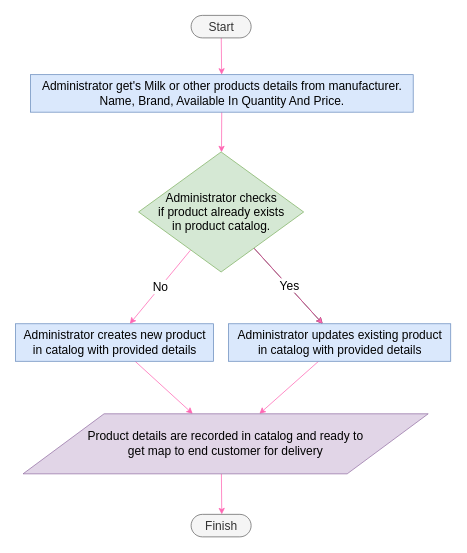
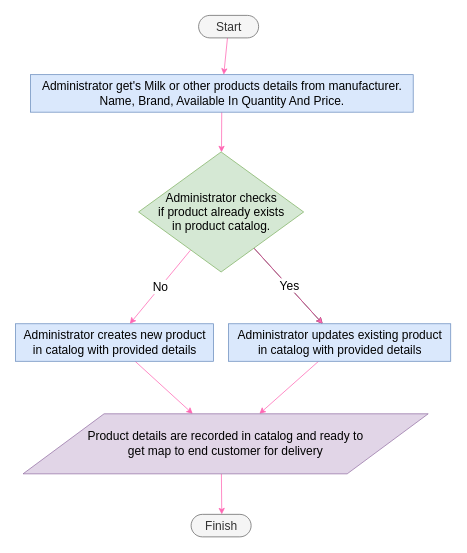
  <mxCell id="0" />
  <mxCell id="1" parent="0" />
  <mxCell id="2" value="" style="edgeStyle=none;html=1;fontSize=16;rounded=0;strokeColor=#FF66B3;" parent="1" source="3" target="5" edge="1"><mxGeometry relative="1" as="geometry" /></mxCell>
- <mxCell id="3" value="&lt;font style=&quot;font-size: 16px;&quot;&gt;Start&lt;/font&gt;" style="html=1;dashed=0;whitespace=wrap;shape=mxgraph.dfd.start;fillColor=#f5f5f5;fontColor=#333333;strokeColor=#666666;fontSize=16;rounded=0;" parent="1" vertex="1"><mxGeometry x="254" y="20" width="80" height="30" as="geometry" /></mxCell>
+ <mxCell id="3" value="&lt;font style=&quot;font-size: 16px;&quot;&gt;Start&lt;/font&gt;" style="html=1;dashed=0;whitespace=wrap;shape=mxgraph.dfd.start;fillColor=#f5f5f5;fontColor=#333333;strokeColor=#666666;fontSize=16;rounded=0;" parent="1" vertex="1"><mxGeometry x="264" y="20" width="80" height="30" as="geometry" /></mxCell>
  <mxCell id="4" value="" style="edgeStyle=none;html=1;fontSize=16;rounded=0;strokeColor=#FF66B3;" parent="1" source="5" target="9" edge="1"><mxGeometry relative="1" as="geometry" /></mxCell>
  <mxCell id="5" value="&lt;span class=&quot;nodeLabel&quot; style=&quot;font-size: 16px;&quot;&gt;Administrator get's Milk or other products details from manufacturer. &lt;br style=&quot;font-size: 16px;&quot;&gt; Name, Brand, Available In Quantity And Price.&lt;/span&gt;" style="html=1;dashed=0;whitespace=wrap;fillColor=#dae8fc;strokeColor=#6c8ebf;fontSize=16;rounded=0;" parent="1" vertex="1"><mxGeometry x="40" y="99" width="510" height="50" as="geometry" /></mxCell>
  <mxCell id="6" value="" style="edgeStyle=none;html=1;fontSize=16;rounded=0;" parent="1" source="9" target="13" edge="1"><mxGeometry relative="1" as="geometry" /></mxCell>
  <mxCell id="7" value="" style="edgeStyle=none;html=1;fontSize=16;rounded=0;strokeColor=#FF66B3;" parent="1" source="9" target="13" edge="1"><mxGeometry relative="1" as="geometry" /></mxCell>
  <mxCell id="8" value="Yes" style="edgeLabel;html=1;align=center;verticalAlign=middle;resizable=0;points=[];fontSize=16;rounded=0;" parent="7" vertex="1" connectable="0"><mxGeometry x="-0.002" y="1" relative="1" as="geometry"><mxPoint as="offset" /></mxGeometry></mxCell>
  <mxCell id="9" value="&lt;span class=&quot;nodeLabel&quot; style=&quot;font-size: 16px;&quot;&gt;Administrator checks &lt;br style=&quot;font-size: 16px;&quot;&gt; if product already exists &lt;br style=&quot;font-size: 16px;&quot;&gt; in product catalog.&lt;/span&gt;" style="shape=rhombus;html=1;dashed=0;whitespace=wrap;perimeter=rhombusPerimeter;fillColor=#d5e8d4;strokeColor=#82b366;fontSize=16;rounded=0;" parent="1" vertex="1"><mxGeometry x="184" y="202" width="220" height="160" as="geometry" /></mxCell>
  <mxCell id="10" value="" style="edgeStyle=none;html=1;fontSize=16;rounded=0;strokeColor=#FF66B3;" parent="1" source="11" target="15" edge="1"><mxGeometry relative="1" as="geometry" /></mxCell>
  <mxCell id="11" value="&lt;span class=&quot;nodeLabel&quot; style=&quot;font-size: 16px;&quot;&gt;Administrator creates new product &lt;br style=&quot;font-size: 16px;&quot;&gt; in catalog with provided details&lt;/span&gt;" style="html=1;dashed=0;whitespace=wrap;fillColor=#dae8fc;strokeColor=#6c8ebf;fontSize=16;rounded=0;" parent="1" vertex="1"><mxGeometry x="20" y="431" width="264" height="50" as="geometry" /></mxCell>
  <mxCell id="12" value="" style="edgeStyle=none;html=1;fontSize=16;rounded=0;strokeColor=#FF66B3;" parent="1" source="13" target="15" edge="1"><mxGeometry relative="1" as="geometry" /></mxCell>
  <mxCell id="13" value="&lt;span class=&quot;nodeLabel&quot; style=&quot;font-size: 16px;&quot;&gt;Administrator updates existing product &lt;br style=&quot;font-size: 16px;&quot;&gt; in catalog with provided details&lt;/span&gt;" style="html=1;dashed=0;whitespace=wrap;fillColor=#dae8fc;strokeColor=#6c8ebf;fontSize=16;rounded=0;" parent="1" vertex="1"><mxGeometry x="304" y="431" width="296" height="50" as="geometry" /></mxCell>
  <mxCell id="14" value="" style="edgeStyle=none;html=1;fontSize=16;rounded=0;strokeColor=#FF66B3;" parent="1" edge="1"><mxGeometry relative="1" as="geometry"><mxPoint x="294.367" y="631" as="sourcePoint" /><mxPoint x="294.862" y="685" as="targetPoint" /></mxGeometry></mxCell>
  <mxCell id="15" value="&lt;span class=&quot;nodeLabel&quot; style=&quot;font-size: 16px;&quot;&gt;Product details are recorded in catalog and ready to &lt;br style=&quot;font-size: 16px;&quot;&gt; get map to end customer for delivery&lt;/span&gt;" style="shape=parallelogram;perimeter=parallelogramPerimeter;whiteSpace=wrap;html=1;dashed=0;fillColor=#e1d5e7;strokeColor=#9673a6;fontSize=16;rounded=0;" parent="1" vertex="1"><mxGeometry x="30" y="551" width="540" height="80" as="geometry" /></mxCell>
  <mxCell id="16" value="Finish" style="html=1;dashed=0;whitespace=wrap;shape=mxgraph.dfd.start;fillColor=#f5f5f5;fontColor=#333333;strokeColor=#666666;fontSize=16;rounded=0;" parent="1" vertex="1"><mxGeometry x="254" y="685" width="80" height="30" as="geometry" /></mxCell>
  <mxCell id="17" value="No" style="edgeStyle=none;html=1;entryX=0.577;entryY=0;entryDx=0;entryDy=0;entryPerimeter=0;exitX=0.314;exitY=0.819;exitDx=0;exitDy=0;exitPerimeter=0;fontSize=16;rounded=0;strokeColor=#FF66B3;" parent="1" source="9" target="11" edge="1"><mxGeometry relative="1" as="geometry"><mxPoint x="344.606" y="342.468" as="sourcePoint" /><mxPoint x="423.885" y="441" as="targetPoint" /></mxGeometry></mxCell>
